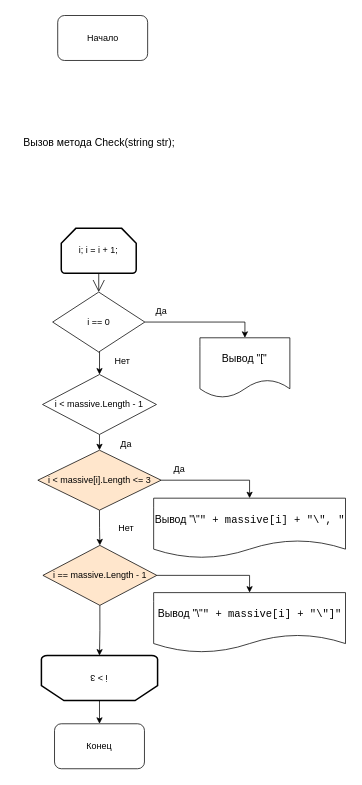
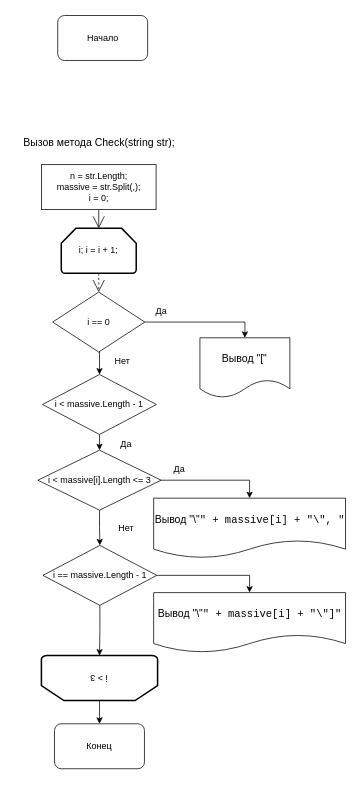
  <mxCell id="0" />
  <mxCell id="1" parent="0" />
  <mxCell id="2" value="Начало" style="rounded=1;whiteSpace=wrap;html=1;hachureGap=4;" parent="1" vertex="1"><mxGeometry x="76.5" y="20" width="120" height="60" as="geometry" /></mxCell>
+ <mxCell id="3" style="edgeStyle=none;rounded=0;orthogonalLoop=1;jettySize=auto;html=1;exitX=0.5;exitY=1;exitDx=0;exitDy=0;entryX=0.5;entryY=0;entryDx=0;entryDy=0;entryPerimeter=0;endArrow=open;startSize=14;endSize=14;sourcePerimeterSpacing=8;targetPerimeterSpacing=8;" parent="1" source="4" target="11" edge="1"><mxGeometry relative="1" as="geometry" /></mxCell>
+ <mxCell id="4" value="n = str.Length;&lt;br&gt;massive = str.Split(,);&lt;br&gt;i = 0;" style="rounded=0;whiteSpace=wrap;html=1;hachureGap=4;" parent="1" vertex="1"><mxGeometry x="54.75" y="219" width="153" height="60" as="geometry" /></mxCell>
  <mxCell id="5" style="edgeStyle=orthogonalEdgeStyle;rounded=0;orthogonalLoop=1;jettySize=auto;html=1;exitX=1;exitY=0.5;exitDx=0;exitDy=0;entryX=0.5;entryY=0;entryDx=0;entryDy=0;" edge="1" parent="1" source="7" target="14"><mxGeometry relative="1" as="geometry" /></mxCell>
  <mxCell id="6" style="edgeStyle=orthogonalEdgeStyle;rounded=0;orthogonalLoop=1;jettySize=auto;html=1;exitX=0.5;exitY=1;exitDx=0;exitDy=0;entryX=0.5;entryY=0;entryDx=0;entryDy=0;fontSize=14;fontColor=#000000;" edge="1" parent="1" source="7" target="18"><mxGeometry relative="1" as="geometry" /></mxCell>
  <mxCell id="7" value="i == 0" style="rhombus;whiteSpace=wrap;html=1;hachureGap=4;" parent="1" vertex="1"><mxGeometry x="69.75" y="389" width="123" height="80" as="geometry" /></mxCell>
  <mxCell id="8" value="Да" style="text;html=1;strokeColor=none;fillColor=none;align=center;verticalAlign=middle;whiteSpace=wrap;rounded=0;hachureGap=4;" parent="1" vertex="1"><mxGeometry x="185.25" y="400" width="60" height="30" as="geometry" /></mxCell>
  <mxCell id="9" value="Конец" style="rounded=1;whiteSpace=wrap;html=1;hachureGap=4;" parent="1" vertex="1"><mxGeometry x="72.25" y="965" width="120" height="60" as="geometry" /></mxCell>
- <mxCell id="10" style="edgeStyle=none;rounded=0;orthogonalLoop=1;jettySize=auto;html=1;exitX=0.5;exitY=1;exitDx=0;exitDy=0;exitPerimeter=0;entryX=0.5;entryY=0;entryDx=0;entryDy=0;endArrow=open;startSize=14;endSize=14;sourcePerimeterSpacing=8;targetPerimeterSpacing=8;" parent="1" source="11" target="7" edge="1"><mxGeometry relative="1" as="geometry" /></mxCell>
+ <mxCell id="10" style="edgeStyle=none;rounded=0;orthogonalLoop=1;jettySize=auto;html=1;exitX=0.5;exitY=1;exitDx=0;exitDy=0;exitPerimeter=0;entryX=0.5;entryY=0;entryDx=0;entryDy=0;endArrow=open;startSize=14;endSize=14;sourcePerimeterSpacing=8;targetPerimeterSpacing=8;dashed=1;" parent="1" source="11" target="7" edge="1"><mxGeometry relative="1" as="geometry" /></mxCell>
  <mxCell id="11" value="i; i = i + 1;" style="strokeWidth=2;html=1;shape=mxgraph.flowchart.loop_limit;whiteSpace=wrap;hachureGap=4;" parent="1" vertex="1"><mxGeometry x="81.25" y="304" width="100" height="60" as="geometry" /></mxCell>
  <mxCell id="12" style="edgeStyle=orthogonalEdgeStyle;rounded=0;orthogonalLoop=1;jettySize=auto;html=1;exitX=0.5;exitY=0;exitDx=0;exitDy=0;exitPerimeter=0;entryX=0.5;entryY=0;entryDx=0;entryDy=0;fontSize=14;fontColor=#000000;" edge="1" parent="1" source="13" target="9"><mxGeometry relative="1" as="geometry" /></mxCell>
  <mxCell id="13" value="i &amp;gt; 3" style="strokeWidth=2;html=1;shape=mxgraph.flowchart.loop_limit;whiteSpace=wrap;hachureGap=4;rotation=-180;" parent="1" vertex="1"><mxGeometry x="54.75" y="874" width="155" height="60" as="geometry" /></mxCell>
  <mxCell id="14" value="Вывод &quot;[&quot;" style="shape=document;whiteSpace=wrap;html=1;boundedLbl=1;hachureGap=4;fontSize=14;" vertex="1" parent="1"><mxGeometry x="266.25" y="450" width="120" height="80" as="geometry" /></mxCell>
  <mxCell id="15" value="Нет" style="text;html=1;strokeColor=none;fillColor=none;align=center;verticalAlign=middle;whiteSpace=wrap;rounded=0;hachureGap=4;" vertex="1" parent="1"><mxGeometry x="132.75" y="467" width="60" height="30" as="geometry" /></mxCell>
  <mxCell id="16" value="Да" style="text;html=1;strokeColor=none;fillColor=none;align=center;verticalAlign=middle;whiteSpace=wrap;rounded=0;hachureGap=4;" vertex="1" parent="1"><mxGeometry x="208.75" y="611" width="60" height="30" as="geometry" /></mxCell>
  <mxCell id="17" style="edgeStyle=orthogonalEdgeStyle;rounded=0;orthogonalLoop=1;jettySize=auto;html=1;exitX=0.5;exitY=1;exitDx=0;exitDy=0;entryX=0.5;entryY=0;entryDx=0;entryDy=0;fontSize=14;fontColor=#000000;" edge="1" parent="1" source="18" target="22"><mxGeometry relative="1" as="geometry" /></mxCell>
  <mxCell id="18" value="i &amp;lt; massive.Length - 1" style="rhombus;whiteSpace=wrap;html=1;hachureGap=4;" vertex="1" parent="1"><mxGeometry x="56.25" y="499" width="152" height="80" as="geometry" /></mxCell>
  <mxCell id="19" value="Вывод &quot;\&quot;&lt;span style=&quot;font-family: Consolas, &amp;quot;Courier New&amp;quot;, monospace;&quot;&gt;&quot;&lt;/span&gt;&lt;span style=&quot;font-family: Consolas, &amp;quot;Courier New&amp;quot;, monospace;&quot;&gt;&amp;nbsp;+&amp;nbsp;&lt;/span&gt;&lt;span style=&quot;font-family: Consolas, &amp;quot;Courier New&amp;quot;, monospace;&quot;&gt;massive&lt;/span&gt;&lt;span style=&quot;font-family: Consolas, &amp;quot;Courier New&amp;quot;, monospace;&quot;&gt;[&lt;/span&gt;&lt;span style=&quot;font-family: Consolas, &amp;quot;Courier New&amp;quot;, monospace;&quot;&gt;i&lt;/span&gt;&lt;span style=&quot;font-family: Consolas, &amp;quot;Courier New&amp;quot;, monospace;&quot;&gt;] &lt;/span&gt;&lt;span style=&quot;font-family: Consolas, &amp;quot;Courier New&amp;quot;, monospace;&quot;&gt;+&lt;/span&gt;&lt;span style=&quot;font-family: Consolas, &amp;quot;Courier New&amp;quot;, monospace;&quot;&gt; &lt;/span&gt;&lt;span style=&quot;font-family: Consolas, &amp;quot;Courier New&amp;quot;, monospace;&quot;&gt;&quot;&lt;/span&gt;&lt;span style=&quot;font-family: Consolas, &amp;quot;Courier New&amp;quot;, monospace;&quot;&gt;\&quot;&lt;/span&gt;&lt;span style=&quot;font-family: Consolas, &amp;quot;Courier New&amp;quot;, monospace;&quot;&gt;, &quot;&lt;/span&gt;" style="shape=document;whiteSpace=wrap;html=1;boundedLbl=1;hachureGap=4;fontSize=14;" vertex="1" parent="1"><mxGeometry x="204.5" y="664" width="256" height="80" as="geometry" /></mxCell>
  <mxCell id="20" style="edgeStyle=orthogonalEdgeStyle;rounded=0;orthogonalLoop=1;jettySize=auto;html=1;exitX=1;exitY=0.5;exitDx=0;exitDy=0;entryX=0.5;entryY=0;entryDx=0;entryDy=0;fontSize=14;fontColor=#000000;" edge="1" parent="1" source="22" target="19"><mxGeometry relative="1" as="geometry" /></mxCell>
  <mxCell id="21" style="edgeStyle=orthogonalEdgeStyle;rounded=0;orthogonalLoop=1;jettySize=auto;html=1;exitX=0.5;exitY=1;exitDx=0;exitDy=0;entryX=0.5;entryY=0;entryDx=0;entryDy=0;fontSize=14;fontColor=#000000;" edge="1" parent="1" source="22" target="26"><mxGeometry relative="1" as="geometry" /></mxCell>
- <mxCell id="22" value="i &amp;lt; massive[i].Length &amp;lt;= 3" style="rhombus;whiteSpace=wrap;html=1;hachureGap=4;fillColor=#ffe6cc;" vertex="1" parent="1"><mxGeometry x="50" y="600" width="164.5" height="80" as="geometry" /></mxCell>
+ <mxCell id="22" value="i &amp;lt; massive[i].Length &amp;lt;= 3" style="rhombus;whiteSpace=wrap;html=1;hachureGap=4;" vertex="1" parent="1"><mxGeometry x="50" y="600" width="164.5" height="80" as="geometry" /></mxCell>
  <mxCell id="23" value="Да" style="text;html=1;strokeColor=none;fillColor=none;align=center;verticalAlign=middle;whiteSpace=wrap;rounded=0;hachureGap=4;" vertex="1" parent="1"><mxGeometry x="137.75" y="577" width="60" height="30" as="geometry" /></mxCell>
  <mxCell id="24" style="edgeStyle=orthogonalEdgeStyle;rounded=0;orthogonalLoop=1;jettySize=auto;html=1;exitX=1;exitY=0.5;exitDx=0;exitDy=0;fontSize=14;fontColor=#000000;" edge="1" parent="1" source="26" target="28"><mxGeometry relative="1" as="geometry" /></mxCell>
  <mxCell id="25" style="edgeStyle=orthogonalEdgeStyle;rounded=0;orthogonalLoop=1;jettySize=auto;html=1;exitX=0.5;exitY=1;exitDx=0;exitDy=0;entryX=0.5;entryY=1;entryDx=0;entryDy=0;entryPerimeter=0;fontSize=14;fontColor=#000000;" edge="1" parent="1" source="26" target="13"><mxGeometry relative="1" as="geometry" /></mxCell>
- <mxCell id="26" value="i == massive.Length - 1" style="rhombus;whiteSpace=wrap;html=1;hachureGap=4;fillColor=#ffe6cc;" vertex="1" parent="1"><mxGeometry x="56.75" y="727" width="152" height="80" as="geometry" /></mxCell>
+ <mxCell id="26" value="i == massive.Length - 1" style="rhombus;whiteSpace=wrap;html=1;hachureGap=4;" vertex="1" parent="1"><mxGeometry x="56.75" y="727" width="152" height="80" as="geometry" /></mxCell>
  <mxCell id="27" value="Нет" style="text;html=1;strokeColor=none;fillColor=none;align=center;verticalAlign=middle;whiteSpace=wrap;rounded=0;hachureGap=4;" vertex="1" parent="1"><mxGeometry x="137.75" y="689" width="60" height="30" as="geometry" /></mxCell>
  <mxCell id="28" value="Вывод &quot;\&quot;&lt;span style=&quot;font-family: Consolas, &amp;quot;Courier New&amp;quot;, monospace;&quot;&gt;&quot;&lt;/span&gt;&lt;span style=&quot;font-family: Consolas, &amp;quot;Courier New&amp;quot;, monospace;&quot;&gt;&amp;nbsp;+&amp;nbsp;&lt;/span&gt;&lt;span style=&quot;font-family: Consolas, &amp;quot;Courier New&amp;quot;, monospace;&quot;&gt;massive&lt;/span&gt;&lt;span style=&quot;font-family: Consolas, &amp;quot;Courier New&amp;quot;, monospace;&quot;&gt;[&lt;/span&gt;&lt;span style=&quot;font-family: Consolas, &amp;quot;Courier New&amp;quot;, monospace;&quot;&gt;i&lt;/span&gt;&lt;span style=&quot;font-family: Consolas, &amp;quot;Courier New&amp;quot;, monospace;&quot;&gt;] &lt;/span&gt;&lt;span style=&quot;font-family: Consolas, &amp;quot;Courier New&amp;quot;, monospace;&quot;&gt;+&lt;/span&gt;&lt;span style=&quot;font-family: Consolas, &amp;quot;Courier New&amp;quot;, monospace;&quot;&gt; &lt;/span&gt;&lt;span style=&quot;font-family: Consolas, &amp;quot;Courier New&amp;quot;, monospace;&quot;&gt;&quot;&lt;/span&gt;&lt;span style=&quot;font-family: Consolas, &amp;quot;Courier New&amp;quot;, monospace;&quot;&gt;\&quot;]&lt;/span&gt;&lt;span style=&quot;font-family: Consolas, &amp;quot;Courier New&amp;quot;, monospace;&quot;&gt;&quot;&lt;/span&gt;" style="shape=document;whiteSpace=wrap;html=1;boundedLbl=1;hachureGap=4;fontSize=14;" vertex="1" parent="1"><mxGeometry x="204.5" y="790" width="256" height="80" as="geometry" /></mxCell>
  <mxCell id="29" value="Вызов метода Check(string str);" style="text;html=1;strokeColor=none;fillColor=none;align=center;verticalAlign=middle;whiteSpace=wrap;rounded=0;labelBackgroundColor=none;fontSize=14;fontColor=#000000;" vertex="1" parent="1"><mxGeometry x="20.13" y="174" width="224.25" height="30" as="geometry" /></mxCell>
